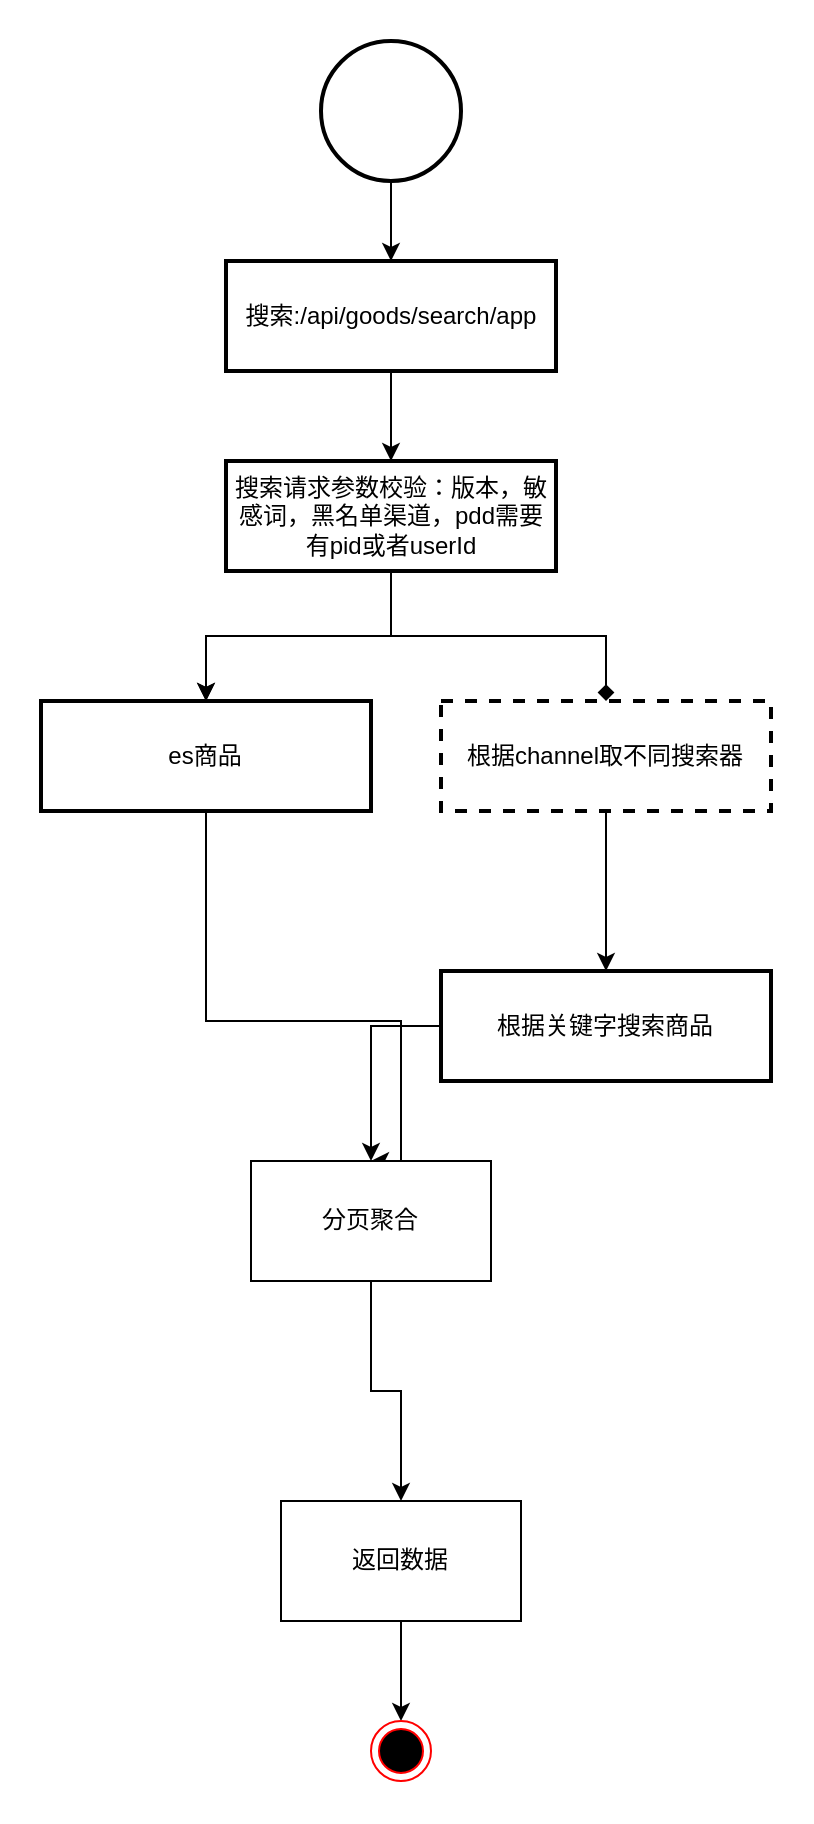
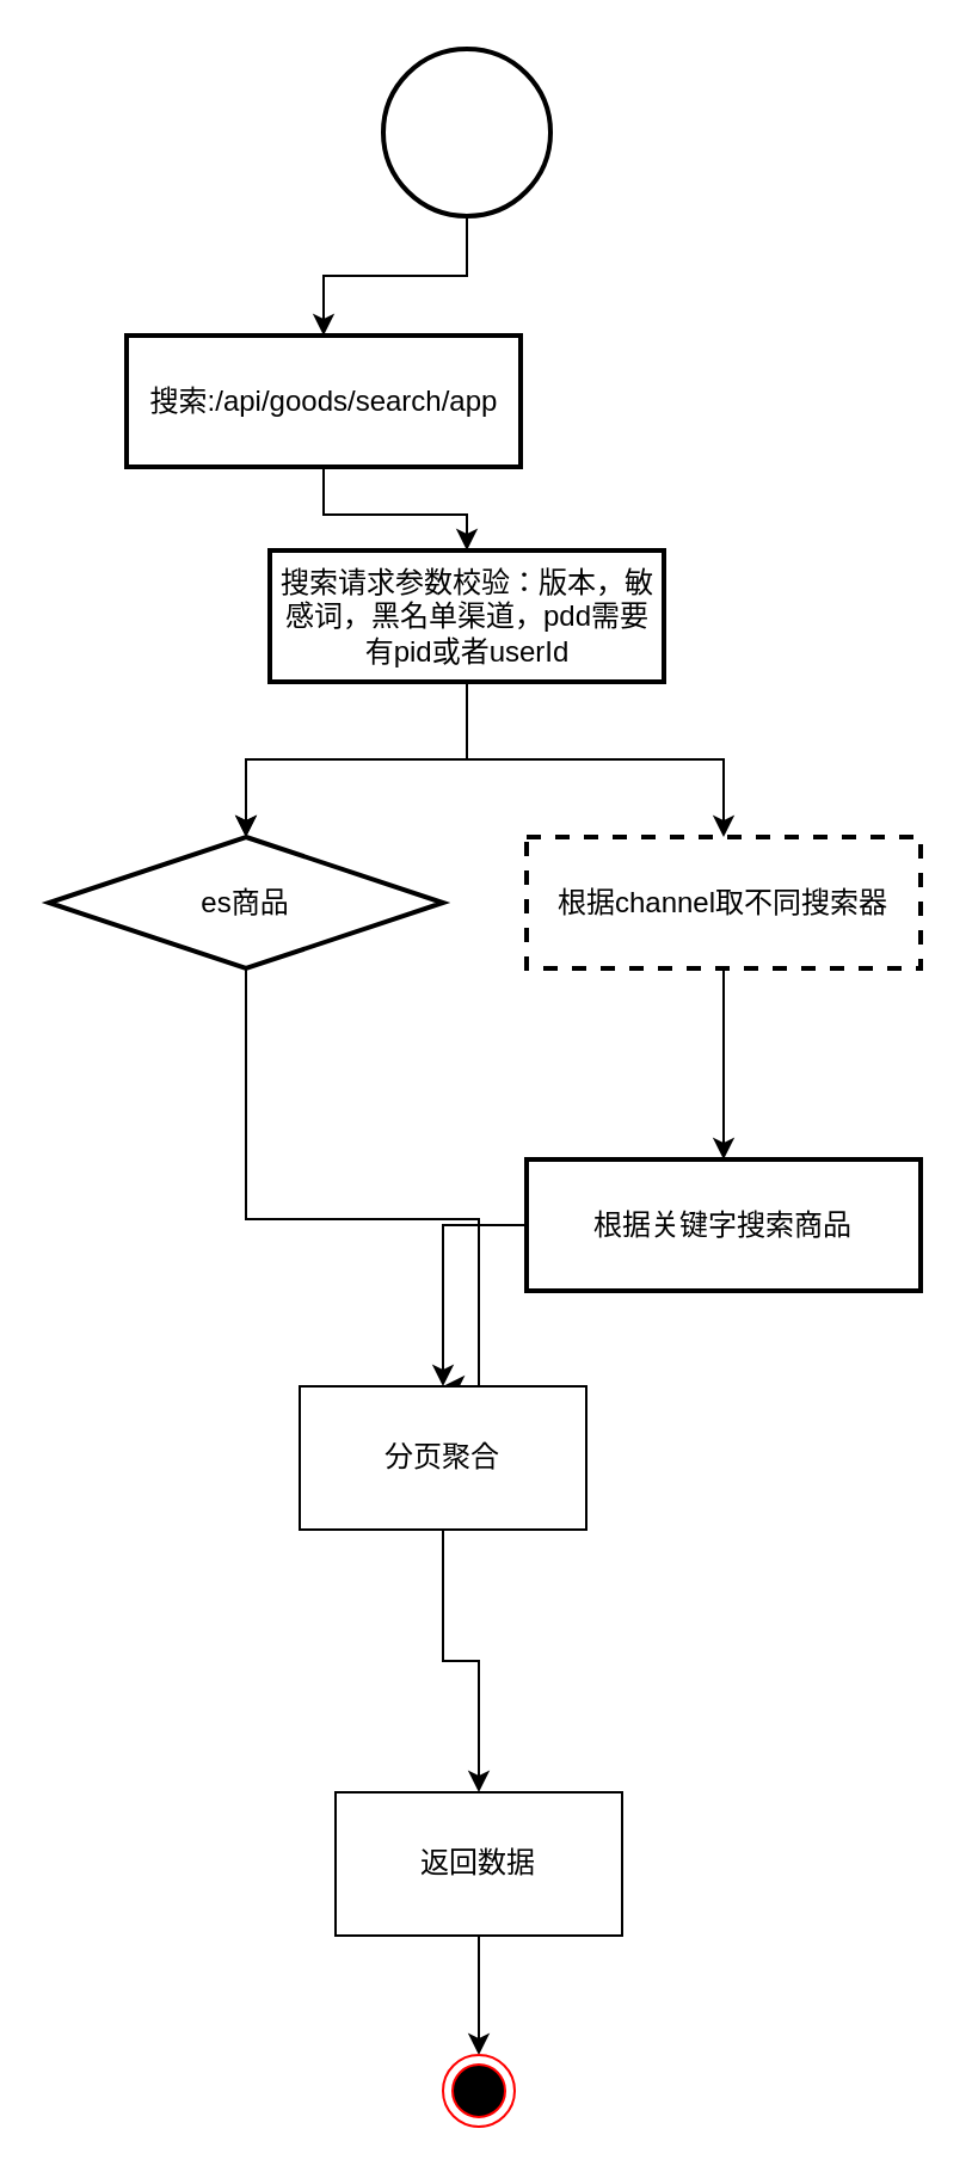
  <mxCell id="0" />
  <mxCell id="1" parent="0" />
  <mxCell id="2" value="" style="edgeStyle=orthogonalEdgeStyle;rounded=0;orthogonalLoop=1;jettySize=auto;html=1;" edge="1" parent="1" source="3" target="5"><mxGeometry relative="1" as="geometry" /></mxCell>
  <mxCell id="3" value="" style="strokeWidth=2;html=1;shape=mxgraph.flowchart.start_2;whiteSpace=wrap;" vertex="1" parent="1"><mxGeometry x="160" y="20" width="70" height="70" as="geometry" /></mxCell>
  <mxCell id="4" value="" style="edgeStyle=orthogonalEdgeStyle;rounded=0;orthogonalLoop=1;jettySize=auto;html=1;" edge="1" parent="1" source="5" target="9"><mxGeometry relative="1" as="geometry" /></mxCell>
- <mxCell id="5" value="搜索:/api/goods/search/app" style="whiteSpace=wrap;html=1;strokeWidth=2;" vertex="1" parent="1"><mxGeometry x="112.5" y="130" width="165" height="55" as="geometry" /></mxCell>
+ <mxCell id="5" value="搜索:/api/goods/search/app" style="whiteSpace=wrap;html=1;strokeWidth=2;" vertex="1" parent="1"><mxGeometry x="52.5" y="140" width="165" height="55" as="geometry" /></mxCell>
  <mxCell id="6" value="" style="edgeStyle=orthogonalEdgeStyle;rounded=0;orthogonalLoop=1;jettySize=auto;html=1;" edge="1" parent="1" source="9" target="11"><mxGeometry relative="1" as="geometry" /></mxCell>
  <mxCell id="7" value="" style="edgeStyle=orthogonalEdgeStyle;rounded=0;orthogonalLoop=1;jettySize=auto;html=1;" edge="1" parent="1" source="9" target="11"><mxGeometry relative="1" as="geometry" /></mxCell>
- <mxCell id="8" style="edgeStyle=orthogonalEdgeStyle;rounded=0;orthogonalLoop=1;jettySize=auto;html=1;exitX=0.5;exitY=1;exitDx=0;exitDy=0;entryX=0.5;entryY=0;entryDx=0;entryDy=0;endArrow=diamond;" edge="1" parent="1" source="9" target="13"><mxGeometry relative="1" as="geometry" /></mxCell>
+ <mxCell id="8" style="edgeStyle=orthogonalEdgeStyle;rounded=0;orthogonalLoop=1;jettySize=auto;html=1;exitX=0.5;exitY=1;exitDx=0;exitDy=0;entryX=0.5;entryY=0;entryDx=0;entryDy=0;" edge="1" parent="1" source="9" target="13"><mxGeometry relative="1" as="geometry" /></mxCell>
  <mxCell id="9" value="搜索请求参数校验：版本，敏感词，黑名单渠道，pdd需要有pid或者userId" style="whiteSpace=wrap;html=1;strokeWidth=2;" vertex="1" parent="1"><mxGeometry x="112.5" y="230" width="165" height="55" as="geometry" /></mxCell>
  <mxCell id="10" style="edgeStyle=orthogonalEdgeStyle;rounded=0;orthogonalLoop=1;jettySize=auto;html=1;exitX=0.5;exitY=1;exitDx=0;exitDy=0;entryX=0.5;entryY=0;entryDx=0;entryDy=0;" edge="1" parent="1" source="11" target="17"><mxGeometry relative="1" as="geometry"><Array as="points"><mxPoint x="103" y="510" /><mxPoint x="200" y="510" /></Array></mxGeometry></mxCell>
- <mxCell id="11" value="es商品" style="whiteSpace=wrap;html=1;strokeWidth=2;" vertex="1" parent="1"><mxGeometry x="20" y="350" width="165" height="55" as="geometry" /></mxCell>
+ <mxCell id="11" value="es商品" style="rhombus;whiteSpace=wrap;html=1;strokeWidth=2;" vertex="1" parent="1"><mxGeometry x="20" y="350" width="165" height="55" as="geometry" /></mxCell>
  <mxCell id="12" value="" style="edgeStyle=orthogonalEdgeStyle;rounded=0;orthogonalLoop=1;jettySize=auto;html=1;" edge="1" parent="1" source="13" target="15"><mxGeometry relative="1" as="geometry" /></mxCell>
  <mxCell id="13" value="根据channel取不同搜索器" style="whiteSpace=wrap;html=1;strokeWidth=2;dashed=1;" vertex="1" parent="1"><mxGeometry x="220" y="350" width="165" height="55" as="geometry" /></mxCell>
  <mxCell id="14" style="edgeStyle=orthogonalEdgeStyle;rounded=0;orthogonalLoop=1;jettySize=auto;html=1;exitX=0;exitY=0.5;exitDx=0;exitDy=0;entryX=0.5;entryY=0;entryDx=0;entryDy=0;" edge="1" parent="1" source="15" target="17"><mxGeometry relative="1" as="geometry" /></mxCell>
  <mxCell id="15" value="根据关键字搜索商品" style="whiteSpace=wrap;html=1;strokeWidth=2;" vertex="1" parent="1"><mxGeometry x="220" y="485" width="165" height="55" as="geometry" /></mxCell>
  <mxCell id="16" value="" style="edgeStyle=orthogonalEdgeStyle;rounded=0;orthogonalLoop=1;jettySize=auto;html=1;" edge="1" parent="1" source="17" target="19"><mxGeometry relative="1" as="geometry" /></mxCell>
  <mxCell id="17" value="分页聚合" style="rounded=0;whiteSpace=wrap;html=1;" vertex="1" parent="1"><mxGeometry x="125" y="580" width="120" height="60" as="geometry" /></mxCell>
  <mxCell id="18" style="edgeStyle=orthogonalEdgeStyle;rounded=0;orthogonalLoop=1;jettySize=auto;html=1;exitX=0.5;exitY=1;exitDx=0;exitDy=0;" edge="1" parent="1" source="19" target="20"><mxGeometry relative="1" as="geometry" /></mxCell>
  <mxCell id="19" value="返回数据" style="rounded=0;whiteSpace=wrap;html=1;" vertex="1" parent="1"><mxGeometry x="140" y="750" width="120" height="60" as="geometry" /></mxCell>
  <mxCell id="20" value="" style="ellipse;html=1;shape=endState;fillColor=#000000;strokeColor=#ff0000;" vertex="1" parent="1"><mxGeometry x="185" y="860" width="30" height="30" as="geometry" /></mxCell>
